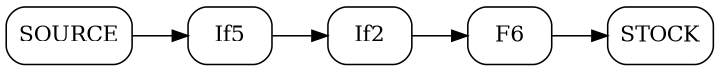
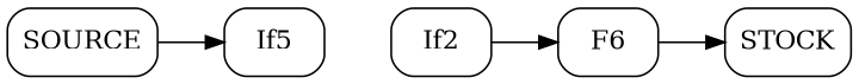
  digraph {
    rankdir=LR
    node [shape=Mrecord]
    edge [headport=x tailport=t]
    n1 [label=If2]
    n2 [label=F6]
    n3 [label=SOURCE]
    n4 [label=STOCK]
    n5 [label=If5]
    subgraph sub_1 {
      rank=same
      n1
    }
    subgraph sub_2 {
      rank=same
      n2
    }
    subgraph sub_3 {
      rank=source
      n3
    }
    subgraph sub_4 {
      rank=sink
      n4
    }
    n1 -> n2
    n2 -> n4 [tailport=y]
    n3 -> n5 [tailport=d]
-   n5 -> n1
  }
